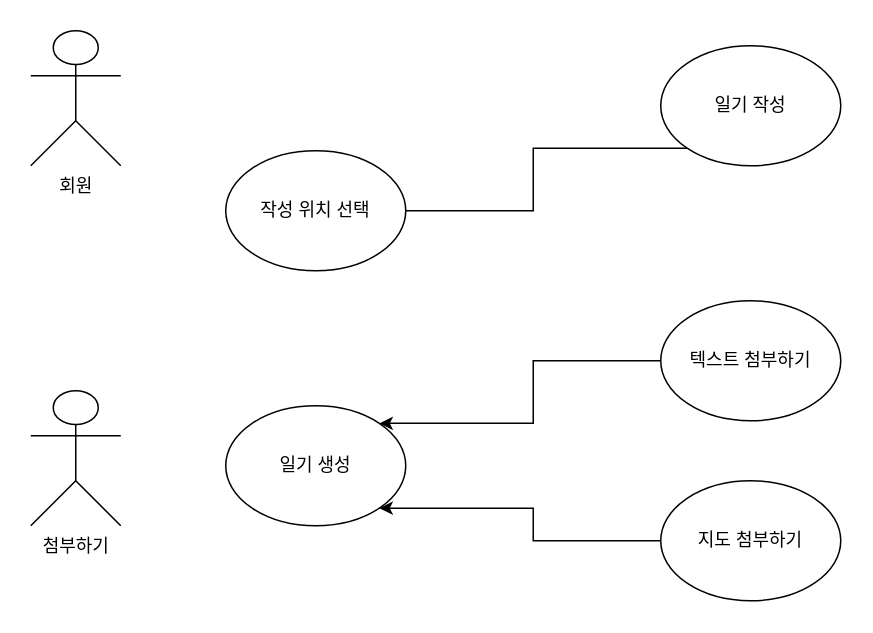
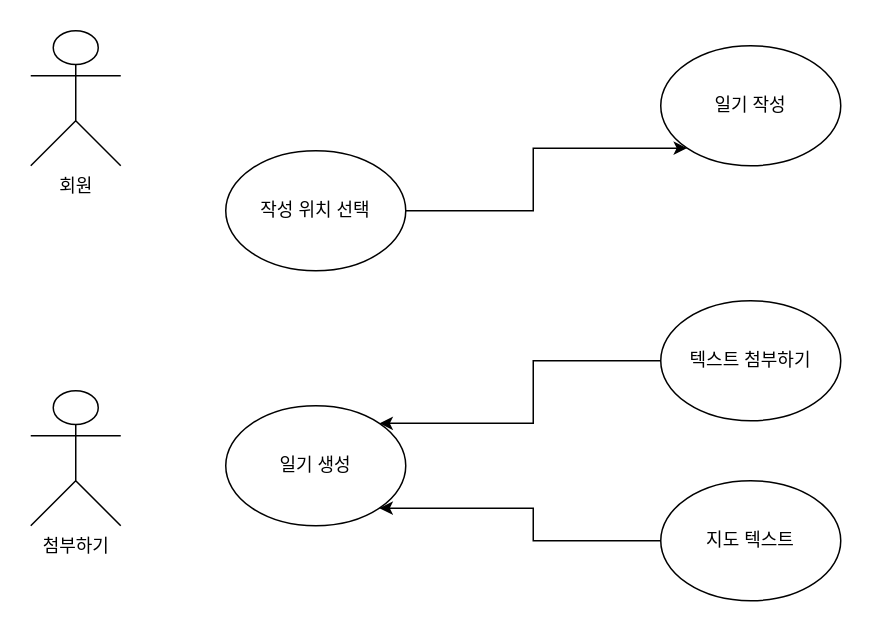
  <mxCell id="0" />
  <mxCell id="1" parent="0" />
- <mxCell id="2" style="edgeStyle=orthogonalEdgeStyle;rounded=0;orthogonalLoop=1;jettySize=auto;html=1;exitX=1;exitY=0.5;exitDx=0;exitDy=0;entryX=0;entryY=1;entryDx=0;entryDy=0;endArrow=none;" edge="1" parent="1" source="3" target="5"><mxGeometry relative="1" as="geometry" /></mxCell>
+ <mxCell id="2" style="edgeStyle=orthogonalEdgeStyle;rounded=0;orthogonalLoop=1;jettySize=auto;html=1;exitX=1;exitY=0.5;exitDx=0;exitDy=0;entryX=0;entryY=1;entryDx=0;entryDy=0;" edge="1" parent="1" source="3" target="5"><mxGeometry relative="1" as="geometry" /></mxCell>
  <mxCell id="3" value="&lt;font style=&quot;vertical-align: inherit;&quot;&gt;&lt;font style=&quot;vertical-align: inherit;&quot;&gt;작성 위치 선택&lt;/font&gt;&lt;/font&gt;" style="ellipse;whiteSpace=wrap;html=1;" vertex="1" parent="1"><mxGeometry x="150" y="100" width="120" height="80" as="geometry" /></mxCell>
  <mxCell id="4" style="edgeStyle=orthogonalEdgeStyle;rounded=0;orthogonalLoop=1;jettySize=auto;html=1;" edge="1" parent="1"><mxGeometry relative="1" as="geometry"><mxPoint x="55" y="60" as="sourcePoint" /><mxPoint x="55" y="60" as="targetPoint" /></mxGeometry></mxCell>
  <mxCell id="5" value="&lt;font style=&quot;vertical-align: inherit;&quot;&gt;&lt;font style=&quot;vertical-align: inherit;&quot;&gt;일기 작성&lt;/font&gt;&lt;/font&gt;" style="ellipse;whiteSpace=wrap;html=1;" vertex="1" parent="1"><mxGeometry x="440" y="30" width="120" height="80" as="geometry" /></mxCell>
  <mxCell id="6" value="일기 생성" style="ellipse;whiteSpace=wrap;html=1;" vertex="1" parent="1"><mxGeometry x="150" y="270" width="120" height="80" as="geometry" /></mxCell>
  <mxCell id="7" style="edgeStyle=orthogonalEdgeStyle;rounded=0;orthogonalLoop=1;jettySize=auto;html=1;exitX=0;exitY=0.5;exitDx=0;exitDy=0;entryX=1;entryY=0;entryDx=0;entryDy=0;" edge="1" parent="1" source="8" target="6"><mxGeometry relative="1" as="geometry" /></mxCell>
  <mxCell id="8" value="텍스트 첨부하기" style="ellipse;whiteSpace=wrap;html=1;" vertex="1" parent="1"><mxGeometry x="440" y="200" width="120" height="80" as="geometry" /></mxCell>
  <mxCell id="9" style="edgeStyle=orthogonalEdgeStyle;rounded=0;orthogonalLoop=1;jettySize=auto;html=1;exitX=0;exitY=0.5;exitDx=0;exitDy=0;entryX=1;entryY=1;entryDx=0;entryDy=0;" edge="1" parent="1" source="10" target="6"><mxGeometry relative="1" as="geometry" /></mxCell>
- <mxCell id="10" value="지도 첨부하기" style="ellipse;whiteSpace=wrap;html=1;" vertex="1" parent="1"><mxGeometry x="440" y="320" width="120" height="80" as="geometry" /></mxCell>
+ <mxCell id="10" value="지도 텍스트" style="ellipse;whiteSpace=wrap;html=1;" vertex="1" parent="1"><mxGeometry x="440" y="320" width="120" height="80" as="geometry" /></mxCell>
  <mxCell id="11" value="회원" style="shape=umlActor;verticalLabelPosition=bottom;verticalAlign=top;html=1;outlineConnect=0;" vertex="1" parent="1"><mxGeometry x="20" y="20" width="60" height="90" as="geometry" /></mxCell>
  <mxCell id="12" value="첨부하기" style="shape=umlActor;verticalLabelPosition=bottom;verticalAlign=top;html=1;outlineConnect=0;" vertex="1" parent="1"><mxGeometry x="20" y="260" width="60" height="90" as="geometry" /></mxCell>
